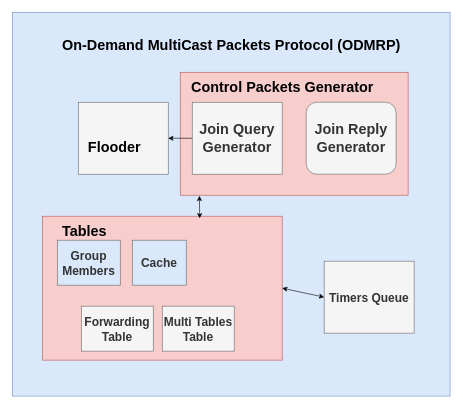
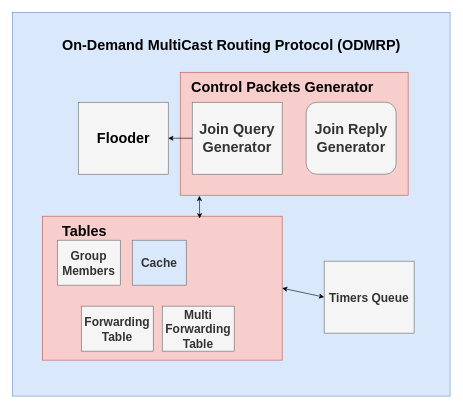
  <mxCell id="0" />
  <mxCell id="1" parent="0" />
  <mxCell id="2" value="&lt;h1 align=&quot;center&quot;&gt;&lt;br&gt;&lt;/h1&gt;" style="rounded=0;whiteSpace=wrap;html=1;fillColor=#dae8fc;strokeColor=#6c8ebf;align=center;" parent="1" vertex="1"><mxGeometry x="20" y="20" width="730" height="640" as="geometry" /></mxCell>
- <mxCell id="3" value="&lt;h1 style=&quot;font-size: 24px;&quot;&gt;On-Demand MultiCast Packets Protocol (ODMRP)&lt;/h1&gt;" style="text;html=1;align=center;verticalAlign=middle;resizable=0;points=[];autosize=1;strokeColor=none;fontStyle=1;fontFamily=Helvetica;fontSize=24;" parent="1" vertex="1"><mxGeometry x="95" y="40" width="580" height="70" as="geometry" /></mxCell>
+ <mxCell id="3" value="&lt;h1 style=&quot;font-size: 24px;&quot;&gt;On-Demand MultiCast Routing Protocol (ODMRP)&lt;/h1&gt;" style="text;html=1;align=center;verticalAlign=middle;resizable=0;points=[];autosize=1;strokeColor=none;fontStyle=1;fontFamily=Helvetica;fontSize=24;" parent="1" vertex="1"><mxGeometry x="95" y="40" width="580" height="70" as="geometry" /></mxCell>
  <mxCell id="4" value="" style="rounded=0;whiteSpace=wrap;html=1;fillColor=#f5f5f5;strokeColor=#666666;fontColor=#333333;" parent="1" vertex="1"><mxGeometry x="130" y="170" width="150" height="120" as="geometry" /></mxCell>
  <mxCell id="5" value="" style="rounded=0;whiteSpace=wrap;html=1;fillColor=#f8cecc;strokeColor=#b85450;" parent="1" vertex="1"><mxGeometry x="70" y="360" width="400" height="240" as="geometry" /></mxCell>
  <mxCell id="6" value="" style="rounded=0;whiteSpace=wrap;html=1;fillColor=#f8cecc;strokeColor=#b85450;" parent="1" vertex="1"><mxGeometry x="300" y="120" width="380" height="205" as="geometry" /></mxCell>
  <mxCell id="7" value="Join Reply Generator" style="whiteSpace=wrap;html=1;fillColor=#f5f5f5;strokeColor=#666666;fontColor=#333333;fontStyle=1;fontSize=24;rounded=1;" parent="1" vertex="1"><mxGeometry x="510" y="170" width="150" height="120" as="geometry" /></mxCell>
  <mxCell id="8" value="Join Query Generator" style="rounded=0;whiteSpace=wrap;html=1;fillColor=#f5f5f5;strokeColor=#666666;fontColor=#333333;fontSize=24;fontStyle=1" parent="1" vertex="1"><mxGeometry x="320" y="170" width="150" height="120" as="geometry" /></mxCell>
  <mxCell id="9" value="" style="endArrow=classic;html=1;entryX=1;entryY=0.5;entryDx=0;entryDy=0;exitX=0;exitY=0.5;exitDx=0;exitDy=0;" parent="1" source="8" target="4" edge="1"><mxGeometry width="50" height="50" relative="1" as="geometry"><mxPoint x="350" y="300" as="sourcePoint" /><mxPoint x="400" y="250" as="targetPoint" /></mxGeometry></mxCell>
  <mxCell id="10" value="Control Packets Generator" style="text;html=1;align=center;verticalAlign=middle;resizable=0;points=[];autosize=1;strokeColor=none;fontStyle=1;fontSize=24;" parent="1" vertex="1"><mxGeometry x="310" y="130" width="320" height="30" as="geometry" /></mxCell>
- <mxCell id="11" value="Flooder" style="text;html=1;align=center;verticalAlign=middle;resizable=0;points=[];autosize=1;strokeColor=none;fontStyle=1;fontSize=24;" parent="1" vertex="1"><mxGeometry x="140" y="230" width="100" height="30" as="geometry" /></mxCell>
+ <mxCell id="11" value="Flooder" style="text;html=1;align=center;verticalAlign=middle;resizable=0;points=[];autosize=1;strokeColor=none;fontStyle=1;fontSize=24;" parent="1" vertex="1"><mxGeometry x="155" y="215" width="100" height="30" as="geometry" /></mxCell>
  <mxCell id="12" value="" style="endArrow=classic;startArrow=classic;html=1;fontFamily=Helvetica;fontSize=24;exitX=0.656;exitY=0.015;exitDx=0;exitDy=0;exitPerimeter=0;" parent="1" source="5" edge="1"><mxGeometry width="50" height="50" relative="1" as="geometry"><mxPoint x="542" y="362" as="sourcePoint" /><mxPoint x="332" y="326" as="targetPoint" /></mxGeometry></mxCell>
  <mxCell id="13" value="&lt;b&gt;Tables&lt;/b&gt;" style="text;html=1;align=center;verticalAlign=middle;resizable=0;points=[];autosize=1;strokeColor=none;fontSize=24;fontFamily=Helvetica;" parent="1" vertex="1"><mxGeometry x="95" y="370" width="90" height="30" as="geometry" /></mxCell>
  <mxCell id="14" value="Cache" style="rounded=0;whiteSpace=wrap;html=1;fillColor=#dae8fc;strokeColor=#666666;fontColor=#333333;fontSize=20;fontStyle=1;" parent="1" vertex="1"><mxGeometry x="220" y="400" width="90" height="75" as="geometry" /></mxCell>
- <mxCell id="15" value="&lt;b style=&quot;font-size: 20px&quot;&gt;&lt;font style=&quot;font-size: 20px&quot;&gt;Group Members&lt;br style=&quot;font-size: 20px&quot;&gt;&lt;/font&gt;&lt;/b&gt;" style="rounded=0;whiteSpace=wrap;html=1;fillColor=#dae8fc;strokeColor=#666666;fontColor=#333333;fontSize=20;" parent="1" vertex="1"><mxGeometry x="95" y="400" width="105" height="75" as="geometry" /></mxCell>
+ <mxCell id="15" value="&lt;b style=&quot;font-size: 20px&quot;&gt;&lt;font style=&quot;font-size: 20px&quot;&gt;Group Members&lt;br style=&quot;font-size: 20px&quot;&gt;&lt;/font&gt;&lt;/b&gt;" style="rounded=0;whiteSpace=wrap;html=1;fillColor=#f5f5f5;strokeColor=#666666;fontColor=#333333;fontSize=20;" parent="1" vertex="1"><mxGeometry x="95" y="400" width="105" height="75" as="geometry" /></mxCell>
  <mxCell id="16" value="&lt;font style=&quot;font-size: 20px&quot;&gt;&lt;b&gt;Forwarding Table&lt;br&gt;&lt;/b&gt;&lt;/font&gt;" style="rounded=0;whiteSpace=wrap;html=1;fillColor=#f5f5f5;strokeColor=#666666;fontColor=#333333;" parent="1" vertex="1"><mxGeometry x="135" y="510" width="120" height="75" as="geometry" /></mxCell>
- <mxCell id="17" value="Multi Tables Table" style="rounded=0;whiteSpace=wrap;html=1;fillColor=#f5f5f5;strokeColor=#666666;fontColor=#333333;fontSize=20;fontStyle=1" parent="1" vertex="1"><mxGeometry x="270" y="510" width="120" height="75" as="geometry" /></mxCell>
+ <mxCell id="17" value="Multi Forwarding Table" style="rounded=0;whiteSpace=wrap;html=1;fillColor=#f5f5f5;strokeColor=#666666;fontColor=#333333;fontSize=20;fontStyle=1" parent="1" vertex="1"><mxGeometry x="270" y="510" width="120" height="75" as="geometry" /></mxCell>
  <mxCell id="18" value="Timers Queue" style="rounded=0;whiteSpace=wrap;html=1;fillColor=#f5f5f5;strokeColor=#666666;fontColor=#333333;fontSize=20;fontStyle=1" vertex="1" parent="1"><mxGeometry x="540" y="435" width="150" height="120" as="geometry" /></mxCell>
  <mxCell id="19" value="" style="endArrow=classic;startArrow=classic;html=1;fontSize=20;entryX=0;entryY=0.5;entryDx=0;entryDy=0;exitX=1;exitY=0.5;exitDx=0;exitDy=0;" edge="1" parent="1" source="5" target="18"><mxGeometry width="50" height="50" relative="1" as="geometry"><mxPoint x="510" y="620" as="sourcePoint" /><mxPoint x="560" y="570" as="targetPoint" /></mxGeometry></mxCell>
